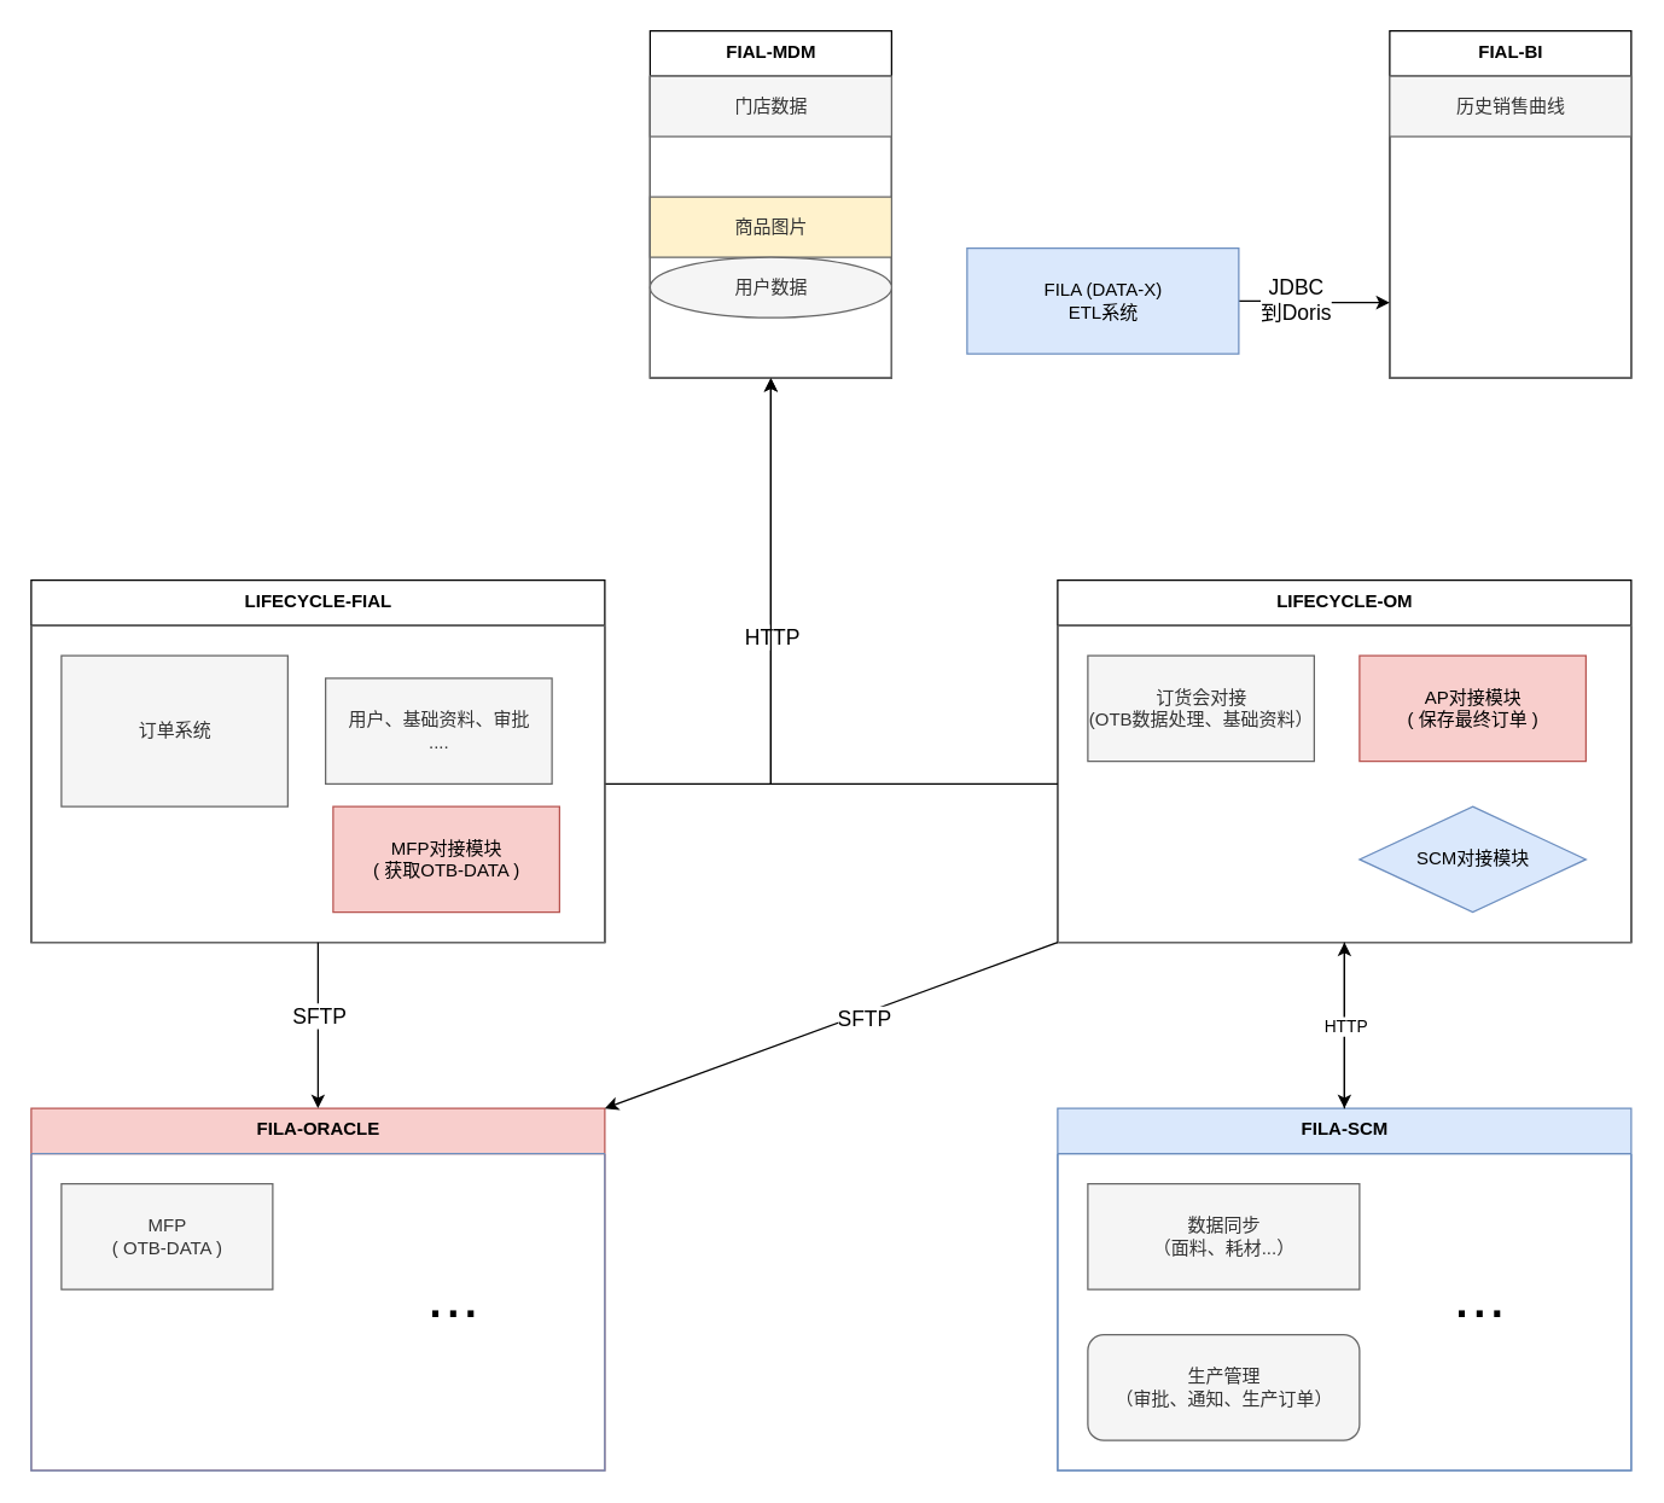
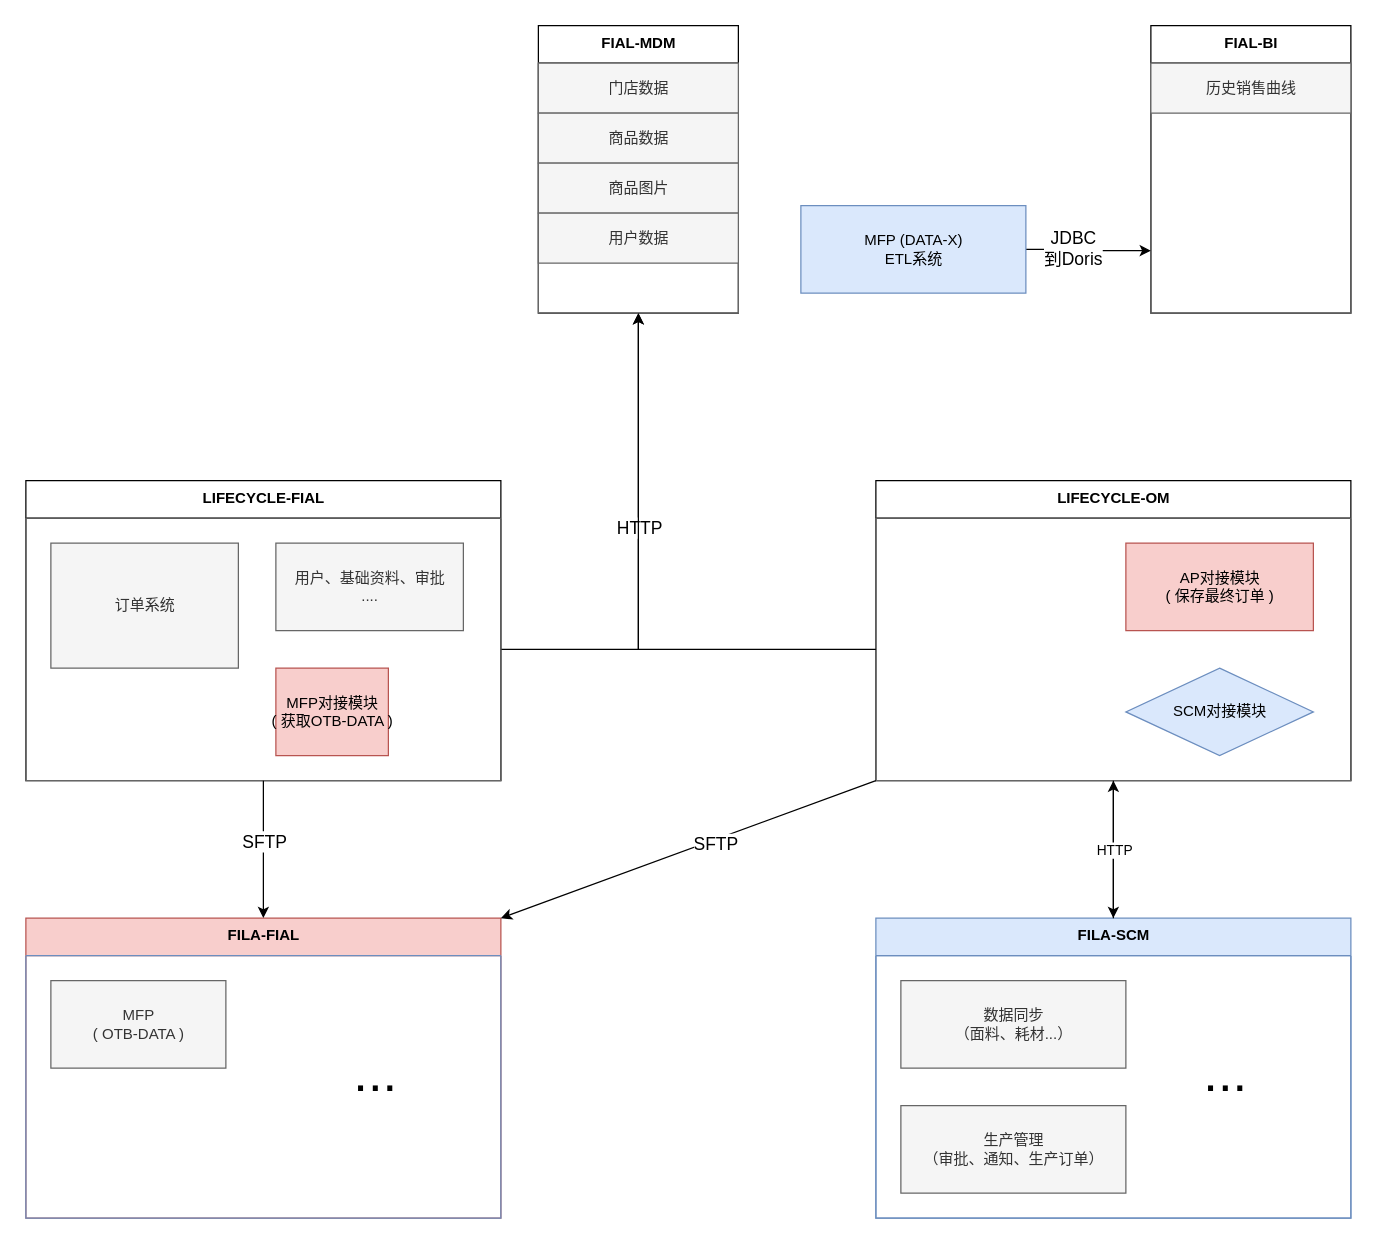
  <mxCell id="0" />
  <mxCell id="1" parent="0" />
  <mxCell id="2" value="FIAL-MDM" style="swimlane;fontStyle=1;align=center;verticalAlign=top;childLayout=stackLayout;horizontal=1;startSize=30;horizontalStack=0;resizeParent=1;resizeParentMax=0;resizeLast=0;collapsible=0;marginBottom=0;html=1;" vertex="1" parent="1"><mxGeometry x="430" y="20" width="160" height="230" as="geometry" /></mxCell>
  <mxCell id="3" value="" style="swimlane;fontStyle=1;align=center;verticalAlign=top;horizontal=1;startSize=0;collapsible=0;marginBottom=0;html=1;strokeColor=#666666;fillColor=#f5f5f5;fontColor=#333333;" vertex="1" parent="2"><mxGeometry y="30" width="160" height="200" as="geometry" /></mxCell>
  <mxCell id="4" value="门店数据" style="html=1;align=center;verticalAlign=middle;rotatable=0;fillColor=#f5f5f5;fontColor=#333333;strokeColor=#666666;" vertex="1" parent="3"><mxGeometry width="160" height="40" relative="1" as="geometry"><mxPoint as="offset" /></mxGeometry></mxCell>
- <mxCell id="6" value="商品图片" style="html=1;align=center;verticalAlign=middle;rotatable=0;fillColor=#fff2cc;fontColor=#333333;strokeColor=#666666;" vertex="1" parent="3"><mxGeometry y="80" width="160" height="40" as="geometry" /></mxCell>
- <mxCell id="7" value="用户数据" style="ellipse;html=1;align=center;verticalAlign=middle;rotatable=0;fillColor=#f5f5f5;fontColor=#333333;strokeColor=#666666;" vertex="1" parent="3"><mxGeometry y="120" width="160" height="40" as="geometry" /></mxCell>
+ <mxCell id="5" value="商品数据" style="html=1;align=center;verticalAlign=middle;rotatable=0;fillColor=#f5f5f5;fontColor=#333333;strokeColor=#666666;" vertex="1" parent="3"><mxGeometry y="40" width="160" height="40" as="geometry" /></mxCell>
+ <mxCell id="6" value="商品图片" style="html=1;align=center;verticalAlign=middle;rotatable=0;fillColor=#f5f5f5;fontColor=#333333;strokeColor=#666666;" vertex="1" parent="3"><mxGeometry y="80" width="160" height="40" as="geometry" /></mxCell>
+ <mxCell id="7" value="用户数据" style="html=1;align=center;verticalAlign=middle;rotatable=0;fillColor=#f5f5f5;fontColor=#333333;strokeColor=#666666;" vertex="1" parent="3"><mxGeometry y="120" width="160" height="40" as="geometry" /></mxCell>
  <mxCell id="8" value="FIAL-BI" style="swimlane;fontStyle=1;align=center;verticalAlign=top;childLayout=stackLayout;horizontal=1;startSize=30;horizontalStack=0;resizeParent=1;resizeParentMax=0;resizeLast=0;collapsible=0;marginBottom=0;html=1;" vertex="1" parent="1"><mxGeometry x="920" y="20" width="160" height="230" as="geometry" /></mxCell>
  <mxCell id="9" value="" style="swimlane;fontStyle=1;align=center;verticalAlign=top;horizontal=1;startSize=0;collapsible=0;marginBottom=0;html=1;strokeColor=#666666;fillColor=#f5f5f5;fontColor=#333333;" vertex="1" parent="8"><mxGeometry y="30" width="160" height="200" as="geometry" /></mxCell>
  <mxCell id="10" value="历史销售曲线" style="html=1;align=center;verticalAlign=middle;rotatable=0;fillColor=#f5f5f5;fontColor=#333333;strokeColor=#666666;" vertex="1" parent="9"><mxGeometry width="160" height="40" relative="1" as="geometry"><mxPoint as="offset" /></mxGeometry></mxCell>
  <mxCell id="11" value="FILA-SCM" style="swimlane;fontStyle=1;align=center;verticalAlign=top;childLayout=stackLayout;horizontal=1;startSize=30;horizontalStack=0;resizeParent=1;resizeParentMax=0;resizeLast=0;collapsible=0;marginBottom=0;html=1;fillColor=#dae8fc;strokeColor=#6c8ebf;" vertex="1" parent="1"><mxGeometry x="700" y="734" width="380" height="240" as="geometry" /></mxCell>
  <mxCell id="12" value="" style="swimlane;fontStyle=1;align=center;verticalAlign=top;horizontal=1;startSize=0;collapsible=0;marginBottom=0;html=1;strokeColor=#6c8ebf;fillColor=#dae8fc;" vertex="1" parent="11"><mxGeometry y="30" width="380" height="210" as="geometry" /></mxCell>
  <mxCell id="13" value="数据同步&lt;br&gt;（面料、耗材...）" style="html=1;align=center;verticalAlign=middle;rotatable=0;fillColor=#f5f5f5;fontColor=#333333;strokeColor=#666666;" vertex="1" parent="12"><mxGeometry width="180" height="70" relative="1" as="geometry"><mxPoint x="20" y="20" as="offset" /></mxGeometry></mxCell>
- <mxCell id="14" value="生产管理&lt;br&gt;（审批、通知、生产订单）" style="html=1;align=center;verticalAlign=middle;rotatable=0;fillColor=#f5f5f5;fontColor=#333333;strokeColor=#666666;rounded=1;" vertex="1" parent="12"><mxGeometry x="20" y="120" width="180" height="70" as="geometry" /></mxCell>
+ <mxCell id="14" value="生产管理&lt;br&gt;（审批、通知、生产订单）" style="html=1;align=center;verticalAlign=middle;rotatable=0;fillColor=#f5f5f5;fontColor=#333333;strokeColor=#666666;" vertex="1" parent="12"><mxGeometry x="20" y="120" width="180" height="70" as="geometry" /></mxCell>
  <mxCell id="15" value="..." style="text;html=1;strokeColor=none;fillColor=none;align=center;verticalAlign=middle;whiteSpace=wrap;rounded=0;fontSize=42;" vertex="1" parent="12"><mxGeometry x="250" y="80" width="60" height="30" as="geometry" /></mxCell>
  <mxCell id="16" value="LIFECYCLE-OM" style="swimlane;fontStyle=1;align=center;verticalAlign=top;childLayout=stackLayout;horizontal=1;startSize=30;horizontalStack=0;resizeParent=1;resizeParentMax=0;resizeLast=0;collapsible=0;marginBottom=0;html=1;" vertex="1" parent="1"><mxGeometry x="700" y="384" width="380" height="240" as="geometry" /></mxCell>
  <mxCell id="17" value="" style="swimlane;fontStyle=1;align=center;verticalAlign=top;horizontal=1;startSize=0;collapsible=0;marginBottom=0;html=1;strokeColor=#666666;fillColor=#f5f5f5;fontColor=#333333;" vertex="1" parent="16"><mxGeometry y="30" width="380" height="210" as="geometry" /></mxCell>
  <mxCell id="18" value="SCM对接模块" style="rhombus;html=1;align=center;verticalAlign=middle;rotatable=0;fillColor=#dae8fc;strokeColor=#6c8ebf;" vertex="1" parent="17"><mxGeometry x="200" y="120" width="150" height="70" as="geometry" /></mxCell>
  <mxCell id="19" value="AP对接模块&lt;br&gt;( 保存最终订单 )" style="html=1;align=center;verticalAlign=middle;rotatable=0;fillColor=#f8cecc;strokeColor=#b85450;" vertex="1" parent="17"><mxGeometry x="200" y="20" width="150" height="70" as="geometry" /></mxCell>
- <mxCell id="20" value="订货会对接&lt;br&gt;(OTB数据处理、基础资料）" style="html=1;align=center;verticalAlign=middle;rotatable=0;fillColor=#f5f5f5;strokeColor=#666666;fontColor=#333333;" vertex="1" parent="17"><mxGeometry x="20" y="20" width="150" height="70" as="geometry" /></mxCell>
  <mxCell id="21" style="edgeStyle=orthogonalEdgeStyle;rounded=0;orthogonalLoop=1;jettySize=auto;html=1;exitX=0.5;exitY=0;exitDx=0;exitDy=0;entryX=0.5;entryY=1;entryDx=0;entryDy=0;" edge="1" parent="1" source="11" target="17"><mxGeometry relative="1" as="geometry" /></mxCell>
  <mxCell id="22" style="edgeStyle=orthogonalEdgeStyle;rounded=0;orthogonalLoop=1;jettySize=auto;html=1;exitX=0.5;exitY=1;exitDx=0;exitDy=0;entryX=0.5;entryY=0;entryDx=0;entryDy=0;" edge="1" parent="1" source="17" target="11"><mxGeometry relative="1" as="geometry" /></mxCell>
  <mxCell id="23" value="HTTP" style="edgeLabel;html=1;align=center;verticalAlign=middle;resizable=0;points=[];" vertex="1" connectable="0" parent="22"><mxGeometry x="-0.009" relative="1" as="geometry"><mxPoint as="offset" /></mxGeometry></mxCell>
- <mxCell id="24" value="FILA-ORACLE" style="swimlane;fontStyle=1;align=center;verticalAlign=top;childLayout=stackLayout;horizontal=1;startSize=30;horizontalStack=0;resizeParent=1;resizeParentMax=0;resizeLast=0;collapsible=0;marginBottom=0;html=1;fillColor=#f8cecc;strokeColor=#b85450;" vertex="1" parent="1"><mxGeometry x="20" y="734" width="380" height="240" as="geometry" /></mxCell>
+ <mxCell id="24" value="FILA-FIAL" style="swimlane;fontStyle=1;align=center;verticalAlign=top;childLayout=stackLayout;horizontal=1;startSize=30;horizontalStack=0;resizeParent=1;resizeParentMax=0;resizeLast=0;collapsible=0;marginBottom=0;html=1;fillColor=#f8cecc;strokeColor=#b85450;" vertex="1" parent="1"><mxGeometry x="20" y="734" width="380" height="240" as="geometry" /></mxCell>
  <mxCell id="25" value="" style="swimlane;fontStyle=1;align=center;verticalAlign=top;horizontal=1;startSize=0;collapsible=0;marginBottom=0;html=1;strokeColor=#6c8ebf;fillColor=#dae8fc;" vertex="1" parent="24"><mxGeometry y="30" width="380" height="210" as="geometry" /></mxCell>
  <mxCell id="26" value="MFP&lt;br&gt;( OTB-DATA )" style="html=1;align=center;verticalAlign=middle;rotatable=0;fillColor=#f5f5f5;fontColor=#333333;strokeColor=#666666;" vertex="1" parent="25"><mxGeometry width="140" height="70" relative="1" as="geometry"><mxPoint x="20" y="20" as="offset" /></mxGeometry></mxCell>
  <mxCell id="27" value="..." style="text;html=1;strokeColor=none;fillColor=none;align=center;verticalAlign=middle;whiteSpace=wrap;rounded=0;fontSize=42;" vertex="1" parent="25"><mxGeometry x="250" y="80" width="60" height="30" as="geometry" /></mxCell>
  <mxCell id="28" style="rounded=0;orthogonalLoop=1;jettySize=auto;html=1;exitX=0;exitY=1;exitDx=0;exitDy=0;fontSize=42;entryX=1;entryY=0;entryDx=0;entryDy=0;" edge="1" parent="1" source="17" target="24"><mxGeometry relative="1" as="geometry" /></mxCell>
  <mxCell id="29" value="SFTP" style="edgeLabel;html=1;align=center;verticalAlign=middle;resizable=0;points=[];fontSize=14;" vertex="1" connectable="0" parent="28"><mxGeometry x="-0.169" y="5" relative="1" as="geometry"><mxPoint x="-5" as="offset" /></mxGeometry></mxCell>
  <mxCell id="30" style="edgeStyle=orthogonalEdgeStyle;rounded=0;orthogonalLoop=1;jettySize=auto;html=1;exitX=1;exitY=0.5;exitDx=0;exitDy=0;entryX=0.5;entryY=1;entryDx=0;entryDy=0;fontSize=14;" edge="1" parent="1" source="33" target="3"><mxGeometry relative="1" as="geometry" /></mxCell>
  <mxCell id="31" value="HTTP" style="edgeLabel;html=1;align=center;verticalAlign=middle;resizable=0;points=[];fontSize=14;" vertex="1" connectable="0" parent="30"><mxGeometry x="0.099" relative="1" as="geometry"><mxPoint as="offset" /></mxGeometry></mxCell>
  <mxCell id="32" value="LIFECYCLE-FIAL" style="swimlane;fontStyle=1;align=center;verticalAlign=top;childLayout=stackLayout;horizontal=1;startSize=30;horizontalStack=0;resizeParent=1;resizeParentMax=0;resizeLast=0;collapsible=0;marginBottom=0;html=1;" vertex="1" parent="1"><mxGeometry x="20" y="384" width="380" height="240" as="geometry" /></mxCell>
  <mxCell id="33" value="" style="swimlane;fontStyle=1;align=center;verticalAlign=top;horizontal=1;startSize=0;collapsible=0;marginBottom=0;html=1;strokeColor=#666666;fillColor=#f5f5f5;fontColor=#333333;" vertex="1" parent="32"><mxGeometry y="30" width="380" height="210" as="geometry" /></mxCell>
- <mxCell id="34" value="MFP对接模块&lt;br&gt;( 获取OTB-DATA )" style="html=1;align=center;verticalAlign=middle;rotatable=0;fillColor=#f8cecc;strokeColor=#b85450;" vertex="1" parent="33"><mxGeometry x="200" y="120" width="150" height="70" as="geometry" /></mxCell>
+ <mxCell id="34" value="MFP对接模块&lt;br&gt;( 获取OTB-DATA )" style="html=1;align=center;verticalAlign=middle;rotatable=0;fillColor=#f8cecc;strokeColor=#b85450;" vertex="1" parent="33"><mxGeometry x="200" y="120" width="90" height="70" as="geometry" /></mxCell>
  <mxCell id="35" value="订单系统" style="html=1;align=center;verticalAlign=middle;rotatable=0;fillColor=#f5f5f5;fontColor=#333333;strokeColor=#666666;" vertex="1" parent="33"><mxGeometry x="20" y="20" width="150" height="100" as="geometry" /></mxCell>
- <mxCell id="36" value="用户、基础资料、审批&lt;br&gt;...." style="html=1;align=center;verticalAlign=middle;rotatable=0;fillColor=#f5f5f5;fontColor=#333333;strokeColor=#666666;" vertex="1" parent="33"><mxGeometry x="195" y="35" width="150" height="70" as="geometry" /></mxCell>
+ <mxCell id="36" value="用户、基础资料、审批&lt;br&gt;...." style="html=1;align=center;verticalAlign=middle;rotatable=0;fillColor=#f5f5f5;fontColor=#333333;strokeColor=#666666;" vertex="1" parent="33"><mxGeometry x="200" y="20" width="150" height="70" as="geometry" /></mxCell>
  <mxCell id="37" style="edgeStyle=orthogonalEdgeStyle;rounded=0;orthogonalLoop=1;jettySize=auto;html=1;exitX=0.5;exitY=1;exitDx=0;exitDy=0;fontSize=14;" edge="1" parent="1" source="33" target="24"><mxGeometry relative="1" as="geometry" /></mxCell>
  <mxCell id="38" value="SFTP" style="edgeLabel;html=1;align=center;verticalAlign=middle;resizable=0;points=[];fontSize=14;" vertex="1" connectable="0" parent="37"><mxGeometry x="-0.496" y="1" relative="1" as="geometry"><mxPoint x="-1" y="20" as="offset" /></mxGeometry></mxCell>
  <mxCell id="39" style="edgeStyle=orthogonalEdgeStyle;rounded=0;orthogonalLoop=1;jettySize=auto;html=1;exitX=1;exitY=0.5;exitDx=0;exitDy=0;entryX=0;entryY=0.75;entryDx=0;entryDy=0;fontSize=14;" edge="1" parent="1" source="41" target="9"><mxGeometry relative="1" as="geometry" /></mxCell>
  <mxCell id="40" value="JDBC&lt;br&gt;到Doris" style="edgeLabel;html=1;align=center;verticalAlign=middle;resizable=0;points=[];fontSize=14;" vertex="1" connectable="0" parent="39"><mxGeometry x="-0.272" y="2" relative="1" as="geometry"><mxPoint as="offset" /></mxGeometry></mxCell>
- <mxCell id="41" value="FILA (DATA-X)&lt;br&gt;ETL系统" style="html=1;align=center;verticalAlign=middle;rotatable=0;fillColor=#dae8fc;strokeColor=#6c8ebf;" vertex="1" parent="1"><mxGeometry x="640" y="164" width="180" height="70" as="geometry" /></mxCell>
+ <mxCell id="41" value="MFP (DATA-X)&lt;br&gt;ETL系统" style="html=1;align=center;verticalAlign=middle;rotatable=0;fillColor=#dae8fc;strokeColor=#6c8ebf;" vertex="1" parent="1"><mxGeometry x="640" y="164" width="180" height="70" as="geometry" /></mxCell>
  <mxCell id="42" style="edgeStyle=orthogonalEdgeStyle;rounded=0;orthogonalLoop=1;jettySize=auto;html=1;exitX=0;exitY=0.5;exitDx=0;exitDy=0;entryX=0.5;entryY=1;entryDx=0;entryDy=0;fontSize=14;" edge="1" parent="1" source="17" target="3"><mxGeometry relative="1" as="geometry" /></mxCell>
